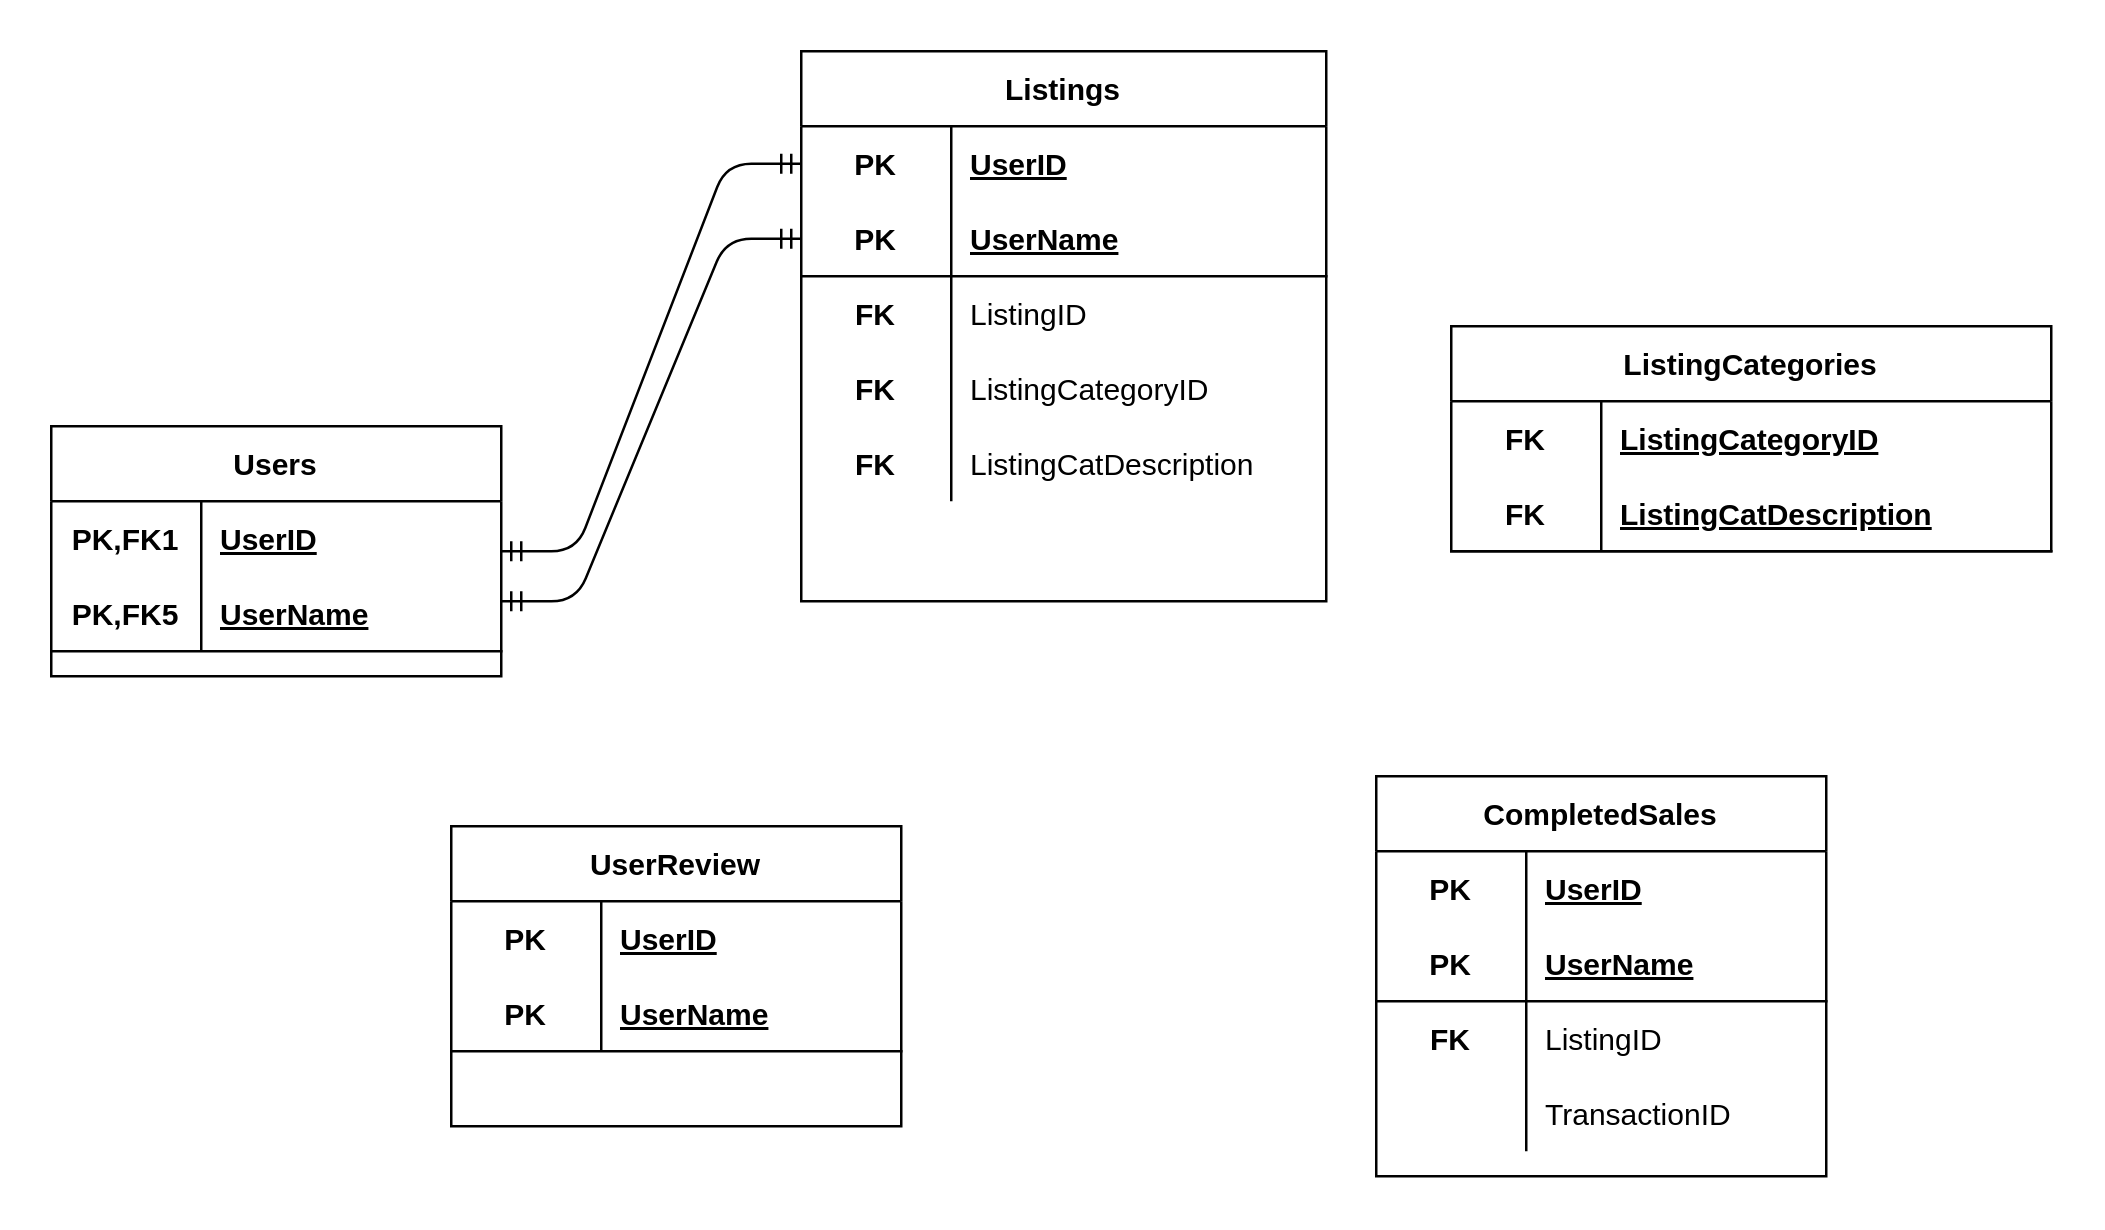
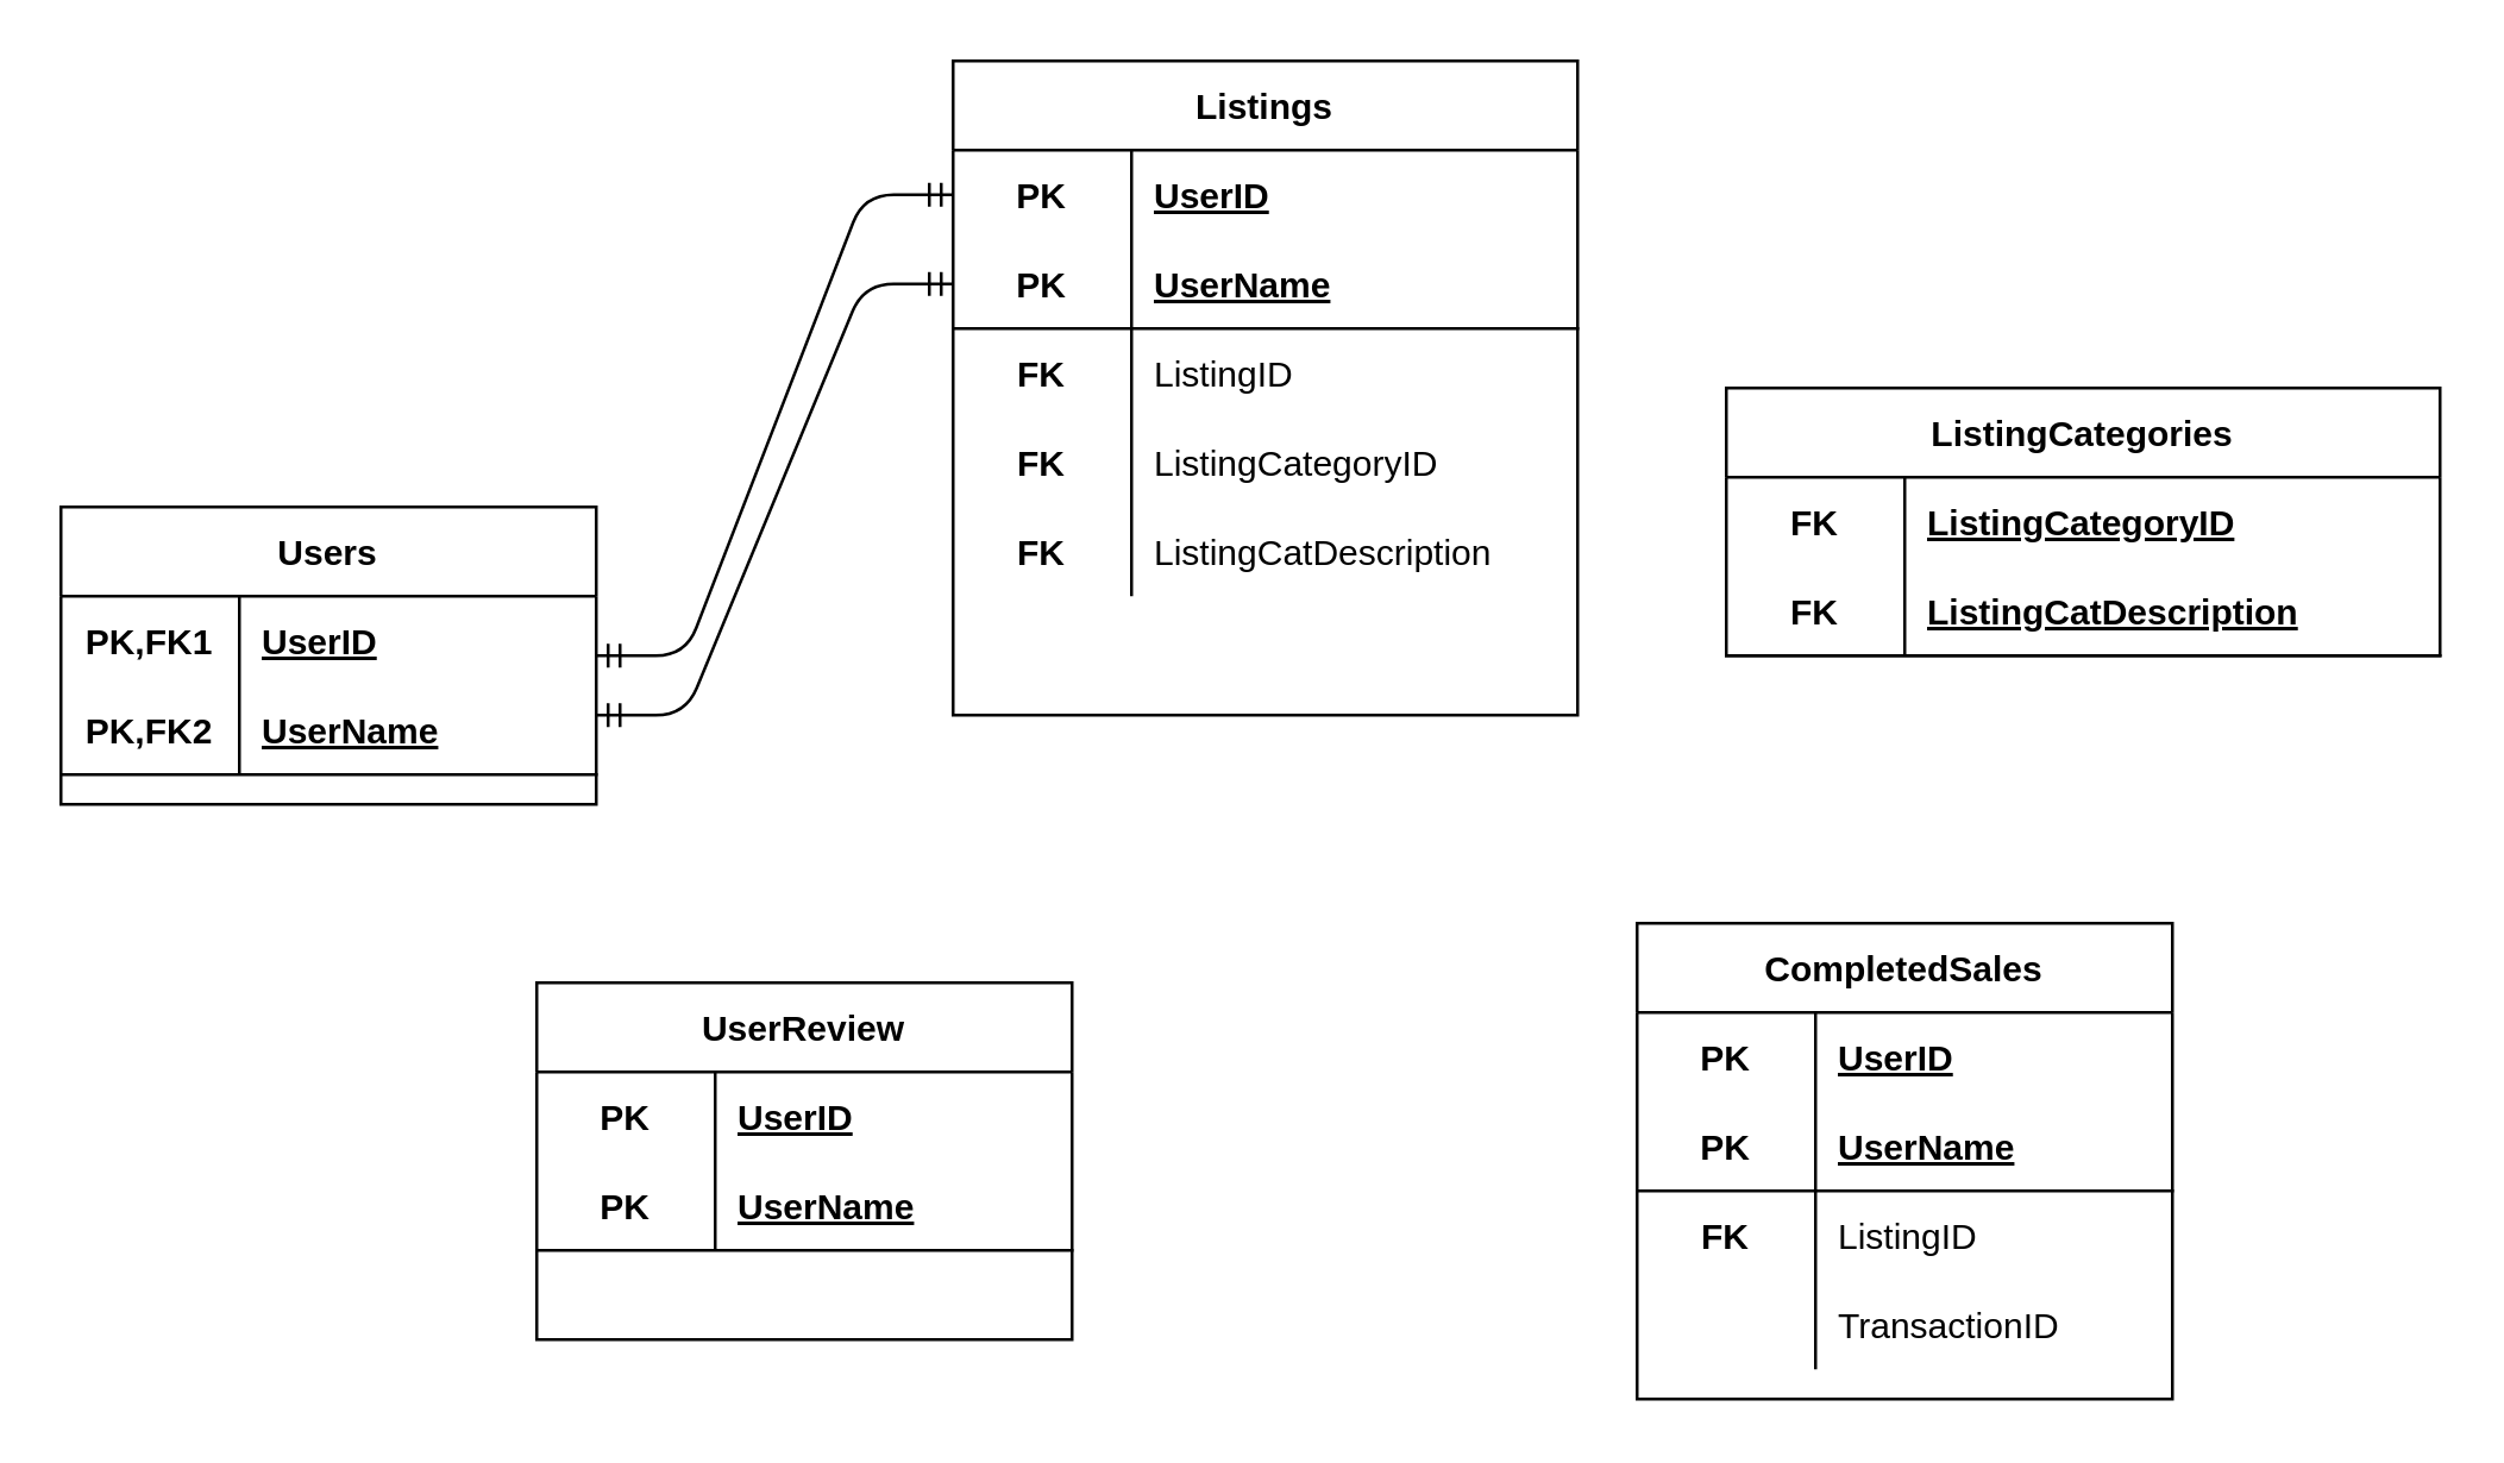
  <mxCell id="0" />
  <mxCell id="1" parent="0" />
  <mxCell id="2" value="UserReview" style="shape=table;startSize=30;container=1;collapsible=1;childLayout=tableLayout;fixedRows=1;rowLines=0;fontStyle=1;align=center;resizeLast=1;" parent="1" vertex="1"><mxGeometry x="180" y="330" width="180" height="120" as="geometry" /></mxCell>
  <mxCell id="3" value="" style="shape=partialRectangle;collapsible=0;dropTarget=0;pointerEvents=0;fillColor=none;top=0;left=0;bottom=0;right=0;points=[[0,0.5],[1,0.5]];portConstraint=eastwest;" parent="2" vertex="1"><mxGeometry y="30" width="180" height="30" as="geometry" /></mxCell>
  <mxCell id="4" value="PK" style="shape=partialRectangle;connectable=0;fillColor=none;top=0;left=0;bottom=0;right=0;fontStyle=1;overflow=hidden;" parent="3" vertex="1"><mxGeometry width="60" height="30" as="geometry" /></mxCell>
  <mxCell id="5" value="UserID" style="shape=partialRectangle;connectable=0;fillColor=none;top=0;left=0;bottom=0;right=0;align=left;spacingLeft=6;fontStyle=5;overflow=hidden;" parent="3" vertex="1"><mxGeometry x="60" width="120" height="30" as="geometry" /></mxCell>
  <mxCell id="6" value="" style="shape=partialRectangle;collapsible=0;dropTarget=0;pointerEvents=0;fillColor=none;top=0;left=0;bottom=1;right=0;points=[[0,0.5],[1,0.5]];portConstraint=eastwest;" parent="2" vertex="1"><mxGeometry y="60" width="180" height="30" as="geometry" /></mxCell>
  <mxCell id="7" value="PK" style="shape=partialRectangle;connectable=0;fillColor=none;top=0;left=0;bottom=0;right=0;fontStyle=1;overflow=hidden;" parent="6" vertex="1"><mxGeometry width="60" height="30" as="geometry" /></mxCell>
  <mxCell id="8" value="UserName" style="shape=partialRectangle;connectable=0;fillColor=none;top=0;left=0;bottom=0;right=0;align=left;spacingLeft=6;fontStyle=5;overflow=hidden;" parent="6" vertex="1"><mxGeometry x="60" width="120" height="30" as="geometry" /></mxCell>
  <mxCell id="9" value="" style="shape=partialRectangle;collapsible=0;dropTarget=0;pointerEvents=0;fillColor=none;top=0;left=0;bottom=0;right=0;points=[[0,0.5],[1,0.5]];portConstraint=eastwest;" parent="2" vertex="1"><mxGeometry y="90" width="180" height="30" as="geometry" /></mxCell>
  <mxCell id="10" value="" style="shape=partialRectangle;connectable=0;fillColor=none;top=0;left=0;bottom=0;right=0;editable=1;overflow=hidden;" parent="9" vertex="1"><mxGeometry width="60" height="30" as="geometry" /></mxCell>
  <mxCell id="11" value="Users" style="shape=table;startSize=30;container=1;collapsible=1;childLayout=tableLayout;fixedRows=1;rowLines=0;fontStyle=1;align=center;resizeLast=1;" parent="1" vertex="1"><mxGeometry x="20" y="170" width="180" height="100" as="geometry" /></mxCell>
  <mxCell id="12" value="" style="shape=partialRectangle;collapsible=0;dropTarget=0;pointerEvents=0;fillColor=none;top=0;left=0;bottom=0;right=0;points=[[0,0.5],[1,0.5]];portConstraint=eastwest;" parent="11" vertex="1"><mxGeometry y="30" width="180" height="30" as="geometry" /></mxCell>
  <mxCell id="13" value="PK,FK1" style="shape=partialRectangle;connectable=0;fillColor=none;top=0;left=0;bottom=0;right=0;fontStyle=1;overflow=hidden;" parent="12" vertex="1"><mxGeometry width="60" height="30" as="geometry" /></mxCell>
  <mxCell id="14" value="UserID" style="shape=partialRectangle;connectable=0;fillColor=none;top=0;left=0;bottom=0;right=0;align=left;spacingLeft=6;fontStyle=5;overflow=hidden;" parent="12" vertex="1"><mxGeometry x="60" width="120" height="30" as="geometry" /></mxCell>
  <mxCell id="15" value="" style="shape=partialRectangle;collapsible=0;dropTarget=0;pointerEvents=0;fillColor=none;top=0;left=0;bottom=1;right=0;points=[[0,0.5],[1,0.5]];portConstraint=eastwest;" parent="11" vertex="1"><mxGeometry y="60" width="180" height="30" as="geometry" /></mxCell>
- <mxCell id="16" value="PK,FK5" style="shape=partialRectangle;connectable=0;fillColor=none;top=0;left=0;bottom=0;right=0;fontStyle=1;overflow=hidden;" parent="15" vertex="1"><mxGeometry width="60" height="30" as="geometry" /></mxCell>
+ <mxCell id="16" value="PK,FK2" style="shape=partialRectangle;connectable=0;fillColor=none;top=0;left=0;bottom=0;right=0;fontStyle=1;overflow=hidden;" parent="15" vertex="1"><mxGeometry width="60" height="30" as="geometry" /></mxCell>
  <mxCell id="17" value="UserName" style="shape=partialRectangle;connectable=0;fillColor=none;top=0;left=0;bottom=0;right=0;align=left;spacingLeft=6;fontStyle=5;overflow=hidden;" parent="15" vertex="1"><mxGeometry x="60" width="120" height="30" as="geometry" /></mxCell>
  <mxCell id="18" value="ListingCategories" style="shape=table;startSize=30;container=1;collapsible=1;childLayout=tableLayout;fixedRows=1;rowLines=0;fontStyle=1;align=center;resizeLast=1;" parent="1" vertex="1"><mxGeometry x="580" y="130" width="240" height="90" as="geometry" /></mxCell>
  <mxCell id="19" value="" style="shape=partialRectangle;collapsible=0;dropTarget=0;pointerEvents=0;fillColor=none;top=0;left=0;bottom=0;right=0;points=[[0,0.5],[1,0.5]];portConstraint=eastwest;" parent="18" vertex="1"><mxGeometry y="30" width="240" height="30" as="geometry" /></mxCell>
  <mxCell id="20" value="FK" style="shape=partialRectangle;connectable=0;fillColor=none;top=0;left=0;bottom=0;right=0;fontStyle=1;overflow=hidden;" parent="19" vertex="1"><mxGeometry width="60" height="30" as="geometry" /></mxCell>
  <mxCell id="21" value="ListingCategoryID" style="shape=partialRectangle;connectable=0;fillColor=none;top=0;left=0;bottom=0;right=0;align=left;spacingLeft=6;fontStyle=5;overflow=hidden;" parent="19" vertex="1"><mxGeometry x="60" width="180" height="30" as="geometry" /></mxCell>
  <mxCell id="22" value="" style="shape=partialRectangle;collapsible=0;dropTarget=0;pointerEvents=0;fillColor=none;top=0;left=0;bottom=1;right=0;points=[[0,0.5],[1,0.5]];portConstraint=eastwest;" parent="18" vertex="1"><mxGeometry y="60" width="240" height="30" as="geometry" /></mxCell>
  <mxCell id="23" value="FK" style="shape=partialRectangle;connectable=0;fillColor=none;top=0;left=0;bottom=0;right=0;fontStyle=1;overflow=hidden;" parent="22" vertex="1"><mxGeometry width="60" height="30" as="geometry" /></mxCell>
  <mxCell id="24" value="ListingCatDescription" style="shape=partialRectangle;connectable=0;fillColor=none;top=0;left=0;bottom=0;right=0;align=left;spacingLeft=6;fontStyle=5;overflow=hidden;" parent="22" vertex="1"><mxGeometry x="60" width="180" height="30" as="geometry" /></mxCell>
  <mxCell id="25" value="Listings" style="shape=table;startSize=30;container=1;collapsible=1;childLayout=tableLayout;fixedRows=1;rowLines=0;fontStyle=1;align=center;resizeLast=1;" parent="1" vertex="1"><mxGeometry x="320" y="20" width="210" height="220" as="geometry" /></mxCell>
  <mxCell id="26" value="" style="shape=partialRectangle;collapsible=0;dropTarget=0;pointerEvents=0;fillColor=none;top=0;left=0;bottom=0;right=0;points=[[0,0.5],[1,0.5]];portConstraint=eastwest;" parent="25" vertex="1"><mxGeometry y="30" width="210" height="30" as="geometry" /></mxCell>
  <mxCell id="27" value="PK" style="shape=partialRectangle;connectable=0;fillColor=none;top=0;left=0;bottom=0;right=0;fontStyle=1;overflow=hidden;" parent="26" vertex="1"><mxGeometry width="60" height="30" as="geometry" /></mxCell>
  <mxCell id="28" value="UserID" style="shape=partialRectangle;connectable=0;fillColor=none;top=0;left=0;bottom=0;right=0;align=left;spacingLeft=6;fontStyle=5;overflow=hidden;" parent="26" vertex="1"><mxGeometry x="60" width="150" height="30" as="geometry" /></mxCell>
  <mxCell id="29" value="" style="shape=partialRectangle;collapsible=0;dropTarget=0;pointerEvents=0;fillColor=none;top=0;left=0;bottom=1;right=0;points=[[0,0.5],[1,0.5]];portConstraint=eastwest;" parent="25" vertex="1"><mxGeometry y="60" width="210" height="30" as="geometry" /></mxCell>
  <mxCell id="30" value="PK" style="shape=partialRectangle;connectable=0;fillColor=none;top=0;left=0;bottom=0;right=0;fontStyle=1;overflow=hidden;" parent="29" vertex="1"><mxGeometry width="60" height="30" as="geometry" /></mxCell>
  <mxCell id="31" value="UserName" style="shape=partialRectangle;connectable=0;fillColor=none;top=0;left=0;bottom=0;right=0;align=left;spacingLeft=6;fontStyle=5;overflow=hidden;" parent="29" vertex="1"><mxGeometry x="60" width="150" height="30" as="geometry" /></mxCell>
  <mxCell id="32" value="" style="shape=partialRectangle;collapsible=0;dropTarget=0;pointerEvents=0;fillColor=none;top=0;left=0;bottom=0;right=0;points=[[0,0.5],[1,0.5]];portConstraint=eastwest;" parent="25" vertex="1"><mxGeometry y="90" width="210" height="30" as="geometry" /></mxCell>
  <mxCell id="33" value="FK" style="shape=partialRectangle;connectable=0;fillColor=none;top=0;left=0;bottom=0;right=0;fontStyle=1;overflow=hidden;" parent="32" vertex="1"><mxGeometry width="60" height="30" as="geometry" /></mxCell>
  <mxCell id="34" value="ListingID" style="shape=partialRectangle;connectable=0;fillColor=none;top=0;left=0;bottom=0;right=0;align=left;spacingLeft=6;fontStyle=0;overflow=hidden;" parent="32" vertex="1"><mxGeometry x="60" width="150" height="30" as="geometry" /></mxCell>
  <mxCell id="35" value="" style="shape=partialRectangle;collapsible=0;dropTarget=0;pointerEvents=0;fillColor=none;top=0;left=0;bottom=0;right=0;points=[[0,0.5],[1,0.5]];portConstraint=eastwest;" parent="25" vertex="1"><mxGeometry y="120" width="210" height="30" as="geometry" /></mxCell>
  <mxCell id="36" value="FK" style="shape=partialRectangle;connectable=0;fillColor=none;top=0;left=0;bottom=0;right=0;fontStyle=1;overflow=hidden;" parent="35" vertex="1"><mxGeometry width="60" height="30" as="geometry" /></mxCell>
  <mxCell id="37" value="ListingCategoryID" style="shape=partialRectangle;connectable=0;fillColor=none;top=0;left=0;bottom=0;right=0;align=left;spacingLeft=6;fontStyle=0;overflow=hidden;" parent="35" vertex="1"><mxGeometry x="60" width="150" height="30" as="geometry" /></mxCell>
  <mxCell id="38" value="" style="shape=partialRectangle;collapsible=0;dropTarget=0;pointerEvents=0;fillColor=none;top=0;left=0;bottom=0;right=0;points=[[0,0.5],[1,0.5]];portConstraint=eastwest;" vertex="1" parent="25"><mxGeometry y="150" width="210" height="30" as="geometry" /></mxCell>
  <mxCell id="39" value="FK" style="shape=partialRectangle;connectable=0;fillColor=none;top=0;left=0;bottom=0;right=0;fontStyle=1;overflow=hidden;" vertex="1" parent="38"><mxGeometry width="60" height="30" as="geometry" /></mxCell>
  <mxCell id="40" value="ListingCatDescription" style="shape=partialRectangle;connectable=0;fillColor=none;top=0;left=0;bottom=0;right=0;align=left;spacingLeft=6;fontStyle=0;overflow=hidden;" vertex="1" parent="38"><mxGeometry x="60" width="150" height="30" as="geometry" /></mxCell>
  <mxCell id="41" value="" style="shape=partialRectangle;collapsible=0;dropTarget=0;pointerEvents=0;fillColor=none;top=0;left=0;bottom=0;right=0;points=[[0,0.5],[1,0.5]];portConstraint=eastwest;" parent="25" vertex="1"><mxGeometry y="180" width="210" height="30" as="geometry" /></mxCell>
  <mxCell id="42" value="" style="shape=partialRectangle;connectable=0;fillColor=none;top=0;left=0;bottom=0;right=0;editable=1;overflow=hidden;" parent="41" vertex="1"><mxGeometry width="60" height="30" as="geometry" /></mxCell>
  <mxCell id="43" value="CompletedSales" style="shape=table;startSize=30;container=1;collapsible=1;childLayout=tableLayout;fixedRows=1;rowLines=0;fontStyle=1;align=center;resizeLast=1;" vertex="1" parent="1"><mxGeometry x="550" y="310" width="180" height="160" as="geometry" /></mxCell>
  <mxCell id="44" value="" style="shape=partialRectangle;collapsible=0;dropTarget=0;pointerEvents=0;fillColor=none;top=0;left=0;bottom=0;right=0;points=[[0,0.5],[1,0.5]];portConstraint=eastwest;" vertex="1" parent="43"><mxGeometry y="30" width="180" height="30" as="geometry" /></mxCell>
  <mxCell id="45" value="PK" style="shape=partialRectangle;connectable=0;fillColor=none;top=0;left=0;bottom=0;right=0;fontStyle=1;overflow=hidden;" vertex="1" parent="44"><mxGeometry width="60" height="30" as="geometry" /></mxCell>
  <mxCell id="46" value="UserID" style="shape=partialRectangle;connectable=0;fillColor=none;top=0;left=0;bottom=0;right=0;align=left;spacingLeft=6;fontStyle=5;overflow=hidden;" vertex="1" parent="44"><mxGeometry x="60" width="120" height="30" as="geometry" /></mxCell>
  <mxCell id="47" value="" style="shape=partialRectangle;collapsible=0;dropTarget=0;pointerEvents=0;fillColor=none;top=0;left=0;bottom=1;right=0;points=[[0,0.5],[1,0.5]];portConstraint=eastwest;" vertex="1" parent="43"><mxGeometry y="60" width="180" height="30" as="geometry" /></mxCell>
  <mxCell id="48" value="PK" style="shape=partialRectangle;connectable=0;fillColor=none;top=0;left=0;bottom=0;right=0;fontStyle=1;overflow=hidden;" vertex="1" parent="47"><mxGeometry width="60" height="30" as="geometry" /></mxCell>
  <mxCell id="49" value="UserName" style="shape=partialRectangle;connectable=0;fillColor=none;top=0;left=0;bottom=0;right=0;align=left;spacingLeft=6;fontStyle=5;overflow=hidden;" vertex="1" parent="47"><mxGeometry x="60" width="120" height="30" as="geometry" /></mxCell>
  <mxCell id="50" value="" style="shape=partialRectangle;collapsible=0;dropTarget=0;pointerEvents=0;fillColor=none;top=0;left=0;bottom=0;right=0;points=[[0,0.5],[1,0.5]];portConstraint=eastwest;" vertex="1" parent="43"><mxGeometry y="90" width="180" height="30" as="geometry" /></mxCell>
  <mxCell id="51" value="FK" style="shape=partialRectangle;connectable=0;fillColor=none;top=0;left=0;bottom=0;right=0;fontStyle=1;overflow=hidden;" vertex="1" parent="50"><mxGeometry width="60" height="30" as="geometry" /></mxCell>
  <mxCell id="52" value="ListingID" style="shape=partialRectangle;connectable=0;fillColor=none;top=0;left=0;bottom=0;right=0;align=left;spacingLeft=6;fontStyle=0;overflow=hidden;" vertex="1" parent="50"><mxGeometry x="60" width="120" height="30" as="geometry" /></mxCell>
  <mxCell id="53" value="" style="shape=partialRectangle;collapsible=0;dropTarget=0;pointerEvents=0;fillColor=none;top=0;left=0;bottom=0;right=0;points=[[0,0.5],[1,0.5]];portConstraint=eastwest;" vertex="1" parent="43"><mxGeometry y="120" width="180" height="30" as="geometry" /></mxCell>
  <mxCell id="54" value="" style="shape=partialRectangle;connectable=0;fillColor=none;top=0;left=0;bottom=0;right=0;editable=1;overflow=hidden;" vertex="1" parent="53"><mxGeometry width="60" height="30" as="geometry" /></mxCell>
  <mxCell id="55" value="TransactionID" style="shape=partialRectangle;connectable=0;fillColor=none;top=0;left=0;bottom=0;right=0;align=left;spacingLeft=6;overflow=hidden;" vertex="1" parent="53"><mxGeometry x="60" width="120" height="30" as="geometry" /></mxCell>
  <mxCell id="56" value="" style="edgeStyle=entityRelationEdgeStyle;fontSize=12;html=1;endArrow=ERmandOne;startArrow=ERmandOne;entryX=0;entryY=0.5;entryDx=0;entryDy=0;" edge="1" parent="1" target="26"><mxGeometry width="100" height="100" relative="1" as="geometry"><mxPoint x="200" y="220" as="sourcePoint" /><mxPoint x="300" y="120" as="targetPoint" /></mxGeometry></mxCell>
  <mxCell id="57" value="" style="edgeStyle=entityRelationEdgeStyle;fontSize=12;html=1;endArrow=ERmandOne;startArrow=ERmandOne;entryX=0;entryY=0.5;entryDx=0;entryDy=0;" edge="1" parent="1" target="29"><mxGeometry width="100" height="100" relative="1" as="geometry"><mxPoint x="200" y="240" as="sourcePoint" /><mxPoint x="300" y="140" as="targetPoint" /></mxGeometry></mxCell>
